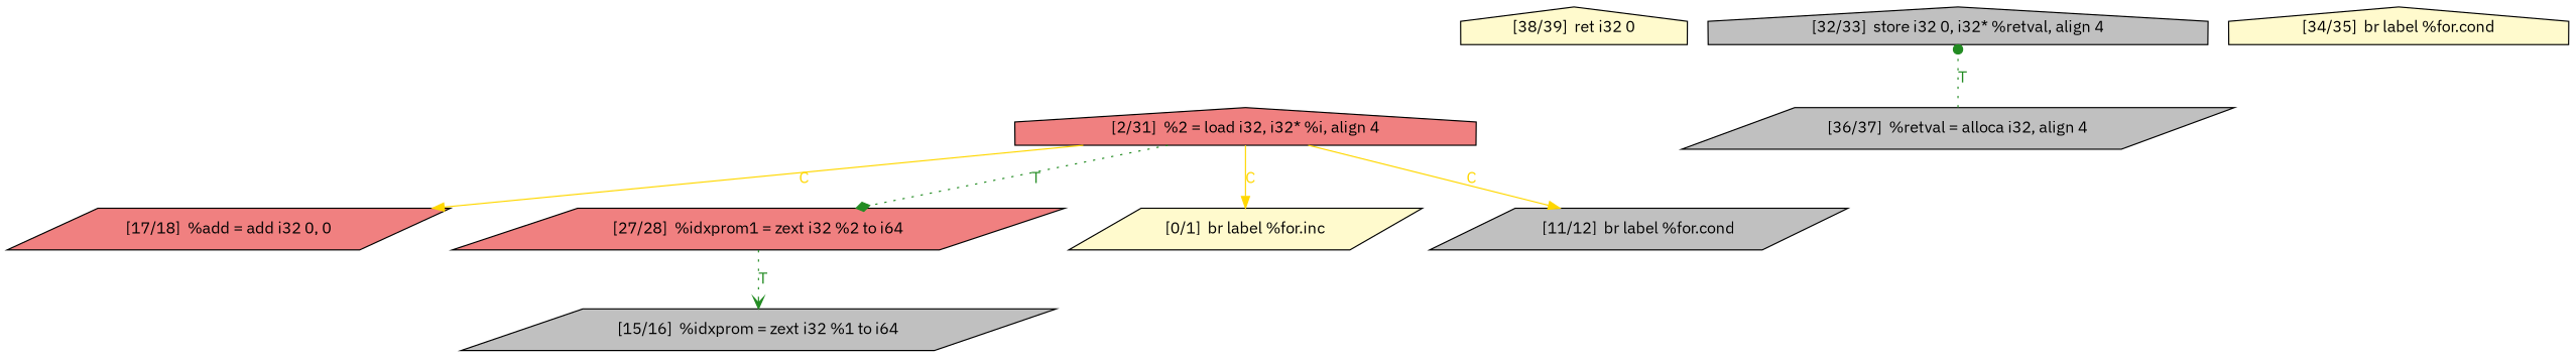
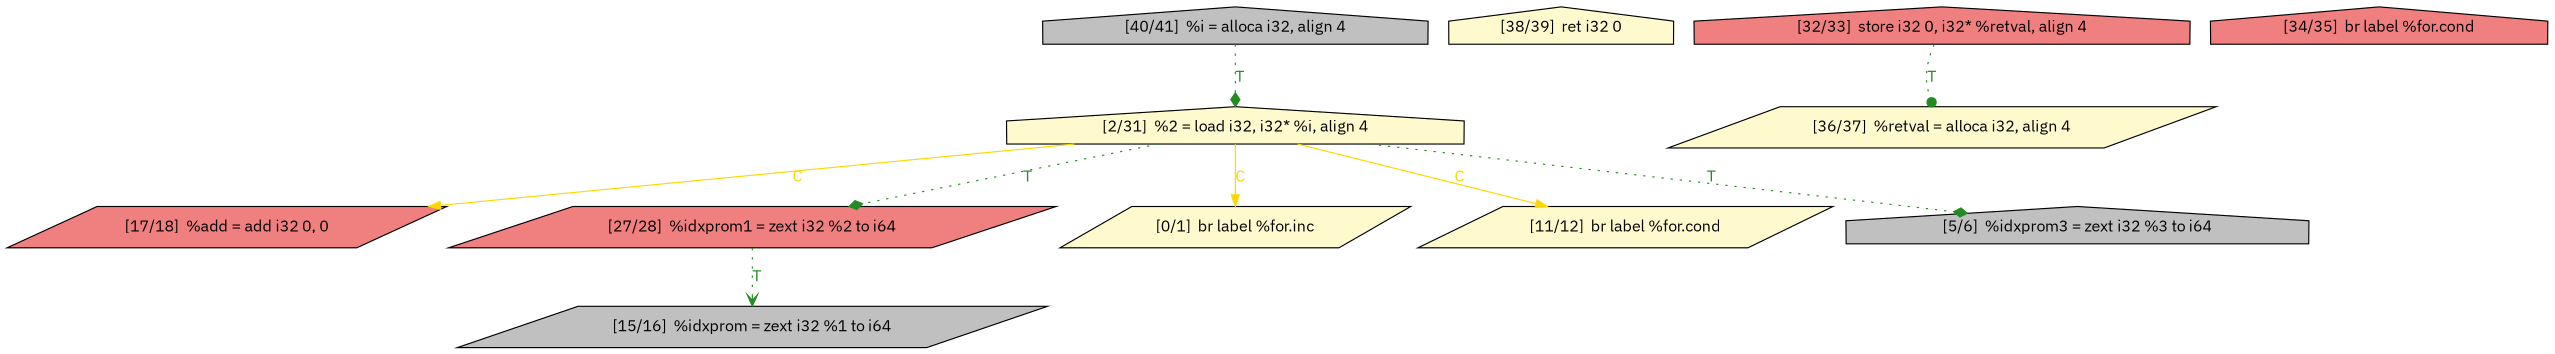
  digraph {
    fontname="IBM Plex Sans"
    node [fillcolor=grey fontname="IBM Plex Sans" shape=parallelogram style=filled]
    edge [color=forestgreen fontcolor=forestgreen fontname="IBM Plex Sans" penwidth=1.0 style=dotted]
    n1 [label="[15/16]  %idxprom = zext i32 %1 to i64"]
    n2 [fillcolor=lightcoral label="[17/18]  %add = add i32 0, 0"]
    n3 [fillcolor=lightcoral label="[27/28]  %idxprom1 = zext i32 %2 to i64"]
    n4 [fillcolor=lemonchiffon label="[0/1]  br label %for.inc"]
-   n5 [label="[11/12]  br label %for.cond"]
+   n5 [fillcolor=lemonchiffon label="[11/12]  br label %for.cond"]
    n6 [fillcolor=lemonchiffon label="[38/39]  ret i32 0" shape=house]
-   n7 [label="[32/33]  store i32 0, i32* %retval, align 4" shape=house]
-   n8 [fillcolor=lemonchiffon label="[34/35]  br label %for.cond" shape=house]
-   n9 [label="[36/37]  %retval = alloca i32, align 4"]
-   n10 [fillcolor=lightcoral label="[2/31]  %2 = load i32, i32* %i, align 4" shape=house]
+   n7 [fillcolor=lightcoral label="[32/33]  store i32 0, i32* %retval, align 4" shape=house]
+   n8 [fillcolor=lightcoral label="[34/35]  br label %for.cond" shape=house]
+   n9 [fillcolor=lemonchiffon label="[36/37]  %retval = alloca i32, align 4"]
+   n10 [fillcolor=lemonchiffon label="[2/31]  %2 = load i32, i32* %i, align 4" shape=house]
+   n11 [label="[5/6]  %idxprom3 = zext i32 %3 to i64" shape=house]
+   n12 [label="[40/41]  %i = alloca i32, align 4" shape=house]
    n3 -> n1 [arrowhead=vee label=T]
-   n9 -> n7 [arrowhead=dot label=T]
+   n7 -> n9 [arrowhead=dot label=T]
    n10 -> n2 [color=gold fontcolor=gold label=C penwidth="" style=""]
    n10 -> n3 [arrowhead=diamond label=T]
    n10 -> n4 [color=gold fontcolor=gold label=C penwidth="" style=""]
    n10 -> n5 [color=gold fontcolor=gold label=C penwidth="" style=""]
+   n10 -> n11 [arrowhead=diamond label=T]
+   n12 -> n10 [arrowhead=diamond label=T]
  }
